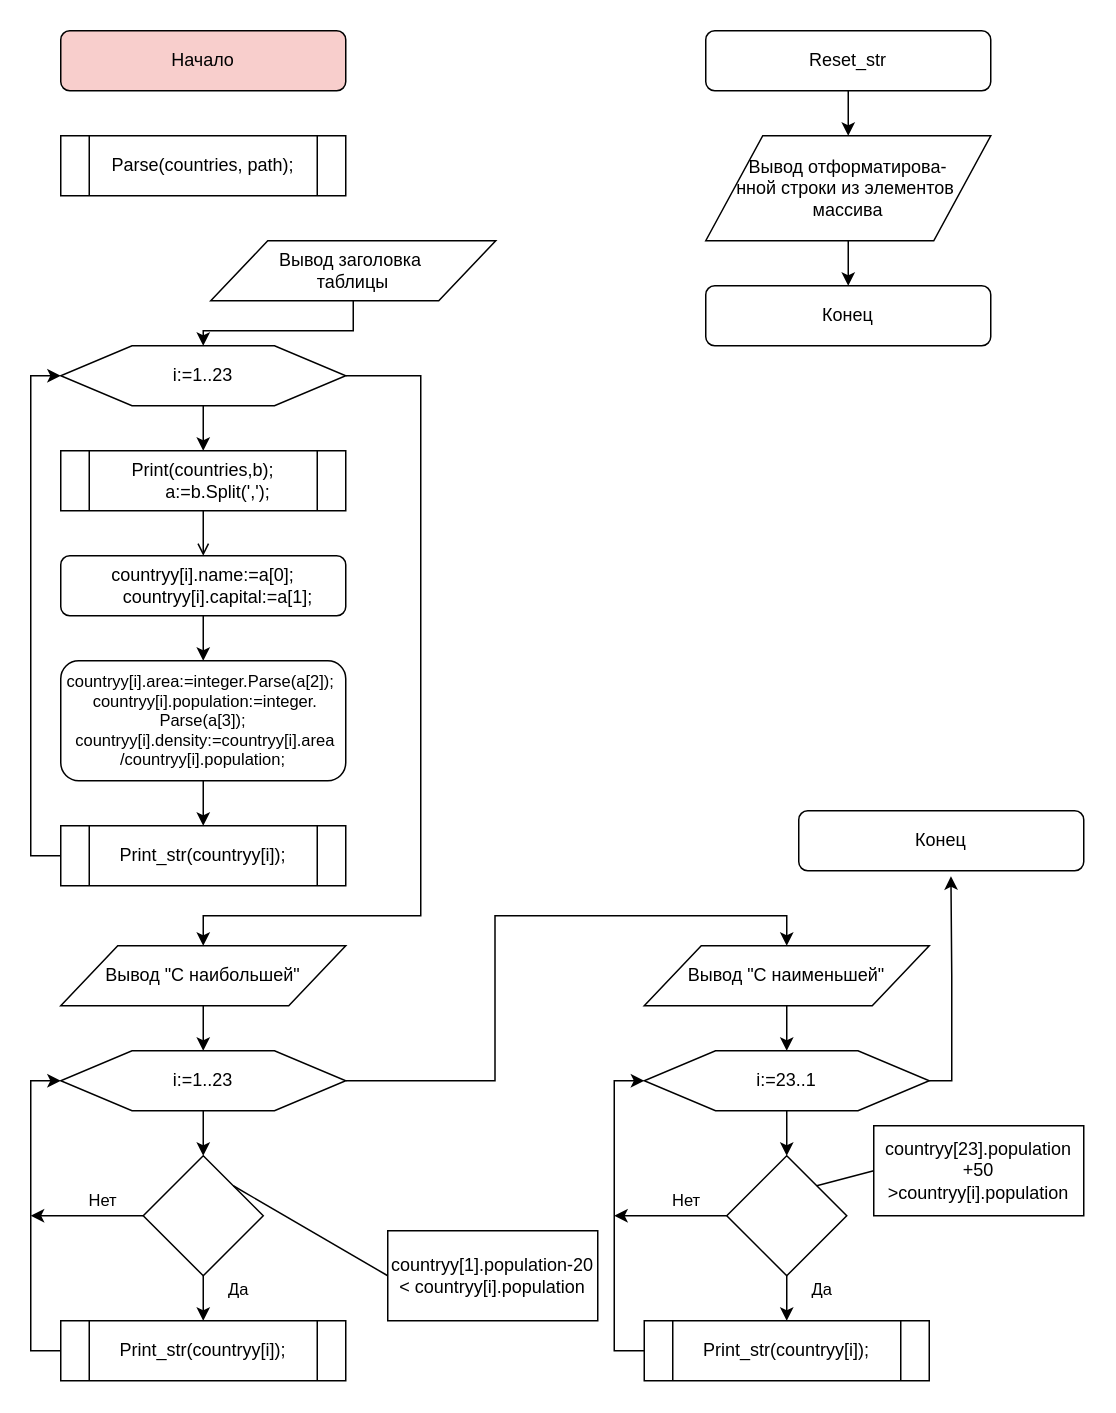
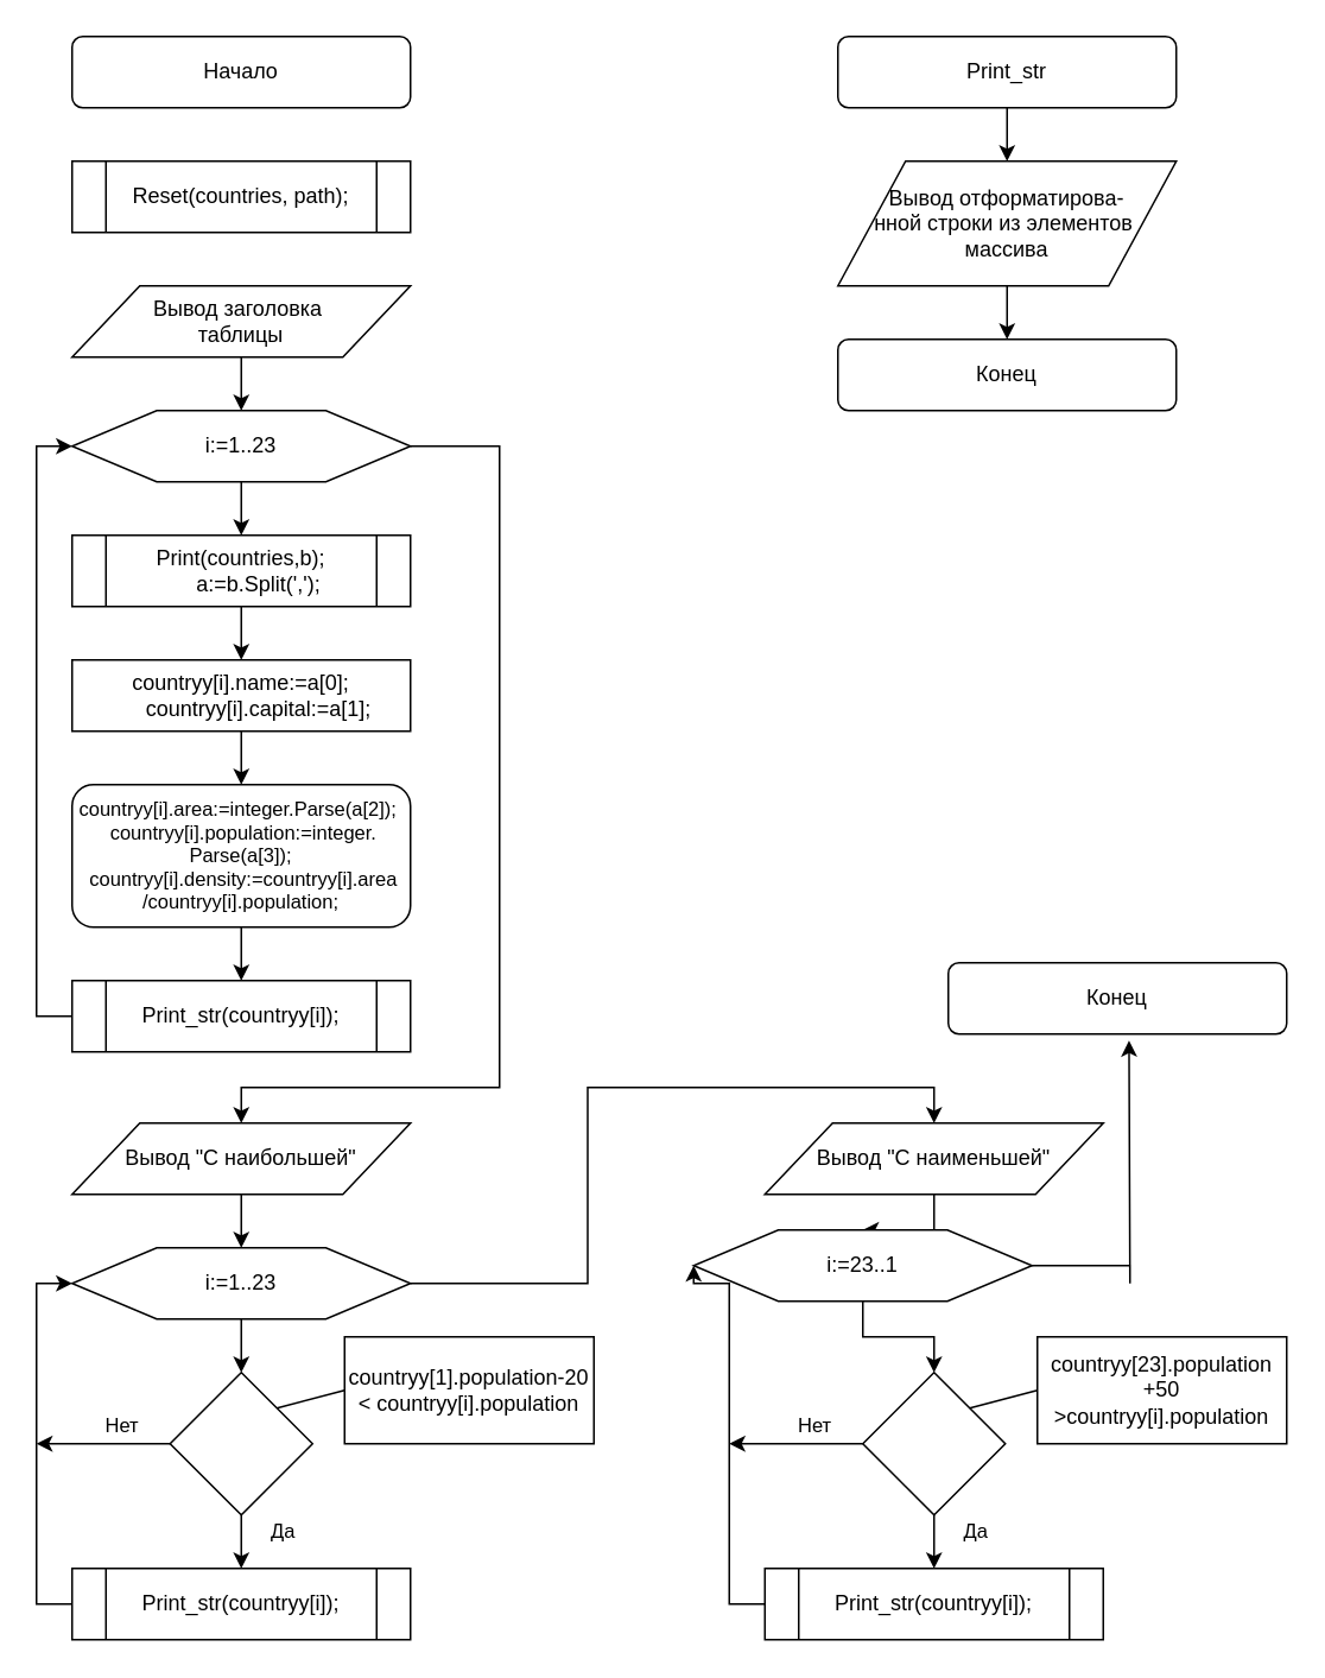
  <mxCell id="0" />
  <mxCell id="1" parent="0" />
- <mxCell id="2" value="Начало" style="rounded=1;whiteSpace=wrap;html=1;fillColor=#f8cecc;" vertex="1" parent="1"><mxGeometry x="40" y="20" width="190" height="40" as="geometry" /></mxCell>
+ <mxCell id="2" value="Начало" style="rounded=1;whiteSpace=wrap;html=1;" vertex="1" parent="1"><mxGeometry x="40" y="20" width="190" height="40" as="geometry" /></mxCell>
  <mxCell id="3" style="edgeStyle=orthogonalEdgeStyle;rounded=0;orthogonalLoop=1;jettySize=auto;html=1;" edge="1" parent="1" source="4" target="6"><mxGeometry relative="1" as="geometry" /></mxCell>
- <mxCell id="4" value="Reset_str" style="rounded=1;whiteSpace=wrap;html=1;" vertex="1" parent="1"><mxGeometry x="470" y="20" width="190" height="40" as="geometry" /></mxCell>
+ <mxCell id="4" value="Print_str" style="rounded=1;whiteSpace=wrap;html=1;" vertex="1" parent="1"><mxGeometry x="470" y="20" width="190" height="40" as="geometry" /></mxCell>
  <mxCell id="5" style="edgeStyle=orthogonalEdgeStyle;rounded=0;orthogonalLoop=1;jettySize=auto;html=1;entryX=0.5;entryY=0;entryDx=0;entryDy=0;" edge="1" parent="1" source="6" target="7"><mxGeometry relative="1" as="geometry" /></mxCell>
  <mxCell id="6" value="Вывод отформатирова-&lt;br&gt;нной строки из элементов&amp;nbsp;&lt;br&gt;массива" style="shape=parallelogram;perimeter=parallelogramPerimeter;whiteSpace=wrap;html=1;" vertex="1" parent="1"><mxGeometry x="470" y="90" width="190" height="70" as="geometry" /></mxCell>
  <mxCell id="7" value="Конец" style="rounded=1;whiteSpace=wrap;html=1;" vertex="1" parent="1"><mxGeometry x="470" y="190" width="190" height="40" as="geometry" /></mxCell>
- <mxCell id="8" value="Parse(countries, path);" style="shape=process;whiteSpace=wrap;html=1;backgroundOutline=1;" vertex="1" parent="1"><mxGeometry x="40" y="90" width="190" height="40" as="geometry" /></mxCell>
+ <mxCell id="8" value="Reset(countries, path);" style="shape=process;whiteSpace=wrap;html=1;backgroundOutline=1;" vertex="1" parent="1"><mxGeometry x="40" y="90" width="190" height="40" as="geometry" /></mxCell>
  <mxCell id="9" style="edgeStyle=orthogonalEdgeStyle;rounded=0;orthogonalLoop=1;jettySize=auto;html=1;entryX=0.5;entryY=0;entryDx=0;entryDy=0;fontSize=11;" edge="1" parent="1" source="11" target="33"><mxGeometry relative="1" as="geometry" /></mxCell>
  <mxCell id="10" style="edgeStyle=orthogonalEdgeStyle;rounded=0;orthogonalLoop=1;jettySize=auto;html=1;fontSize=11;" edge="1" parent="1" source="11"><mxGeometry relative="1" as="geometry"><mxPoint x="20" y="810" as="targetPoint" /></mxGeometry></mxCell>
  <mxCell id="11" value="" style="rhombus;whiteSpace=wrap;html=1;" vertex="1" parent="1"><mxGeometry x="95" y="770" width="80" height="80" as="geometry" /></mxCell>
- <mxCell id="12" style="edgeStyle=orthogonalEdgeStyle;rounded=0;orthogonalLoop=1;jettySize=auto;html=1;fontSize=10;endArrow=open;" edge="1" parent="1" source="13" target="20"><mxGeometry relative="1" as="geometry" /></mxCell>
+ <mxCell id="12" style="edgeStyle=orthogonalEdgeStyle;rounded=0;orthogonalLoop=1;jettySize=auto;html=1;fontSize=10;" edge="1" parent="1" source="13" target="20"><mxGeometry relative="1" as="geometry" /></mxCell>
  <mxCell id="13" value="&lt;div&gt;Print(countries,b);&lt;/div&gt;&lt;div&gt;&amp;nbsp; &amp;nbsp; &amp;nbsp; a:=b.Split(',');&lt;/div&gt;" style="shape=process;whiteSpace=wrap;html=1;backgroundOutline=1;" vertex="1" parent="1"><mxGeometry x="40" y="300" width="190" height="40" as="geometry" /></mxCell>
  <mxCell id="14" style="edgeStyle=orthogonalEdgeStyle;rounded=0;orthogonalLoop=1;jettySize=auto;html=1;entryX=0.5;entryY=0;entryDx=0;entryDy=0;fontSize=11;" edge="1" parent="1" source="15" target="18"><mxGeometry relative="1" as="geometry" /></mxCell>
- <mxCell id="15" value="Вывод заголовка&amp;nbsp;&lt;br&gt;таблицы" style="shape=parallelogram;perimeter=parallelogramPerimeter;whiteSpace=wrap;html=1;" vertex="1" parent="1"><mxGeometry x="140" y="160" width="190" height="40" as="geometry" /></mxCell>
+ <mxCell id="15" value="Вывод заголовка&amp;nbsp;&lt;br&gt;таблицы" style="shape=parallelogram;perimeter=parallelogramPerimeter;whiteSpace=wrap;html=1;" vertex="1" parent="1"><mxGeometry x="40" y="160" width="190" height="40" as="geometry" /></mxCell>
  <mxCell id="16" style="edgeStyle=orthogonalEdgeStyle;rounded=0;orthogonalLoop=1;jettySize=auto;html=1;fontSize=10;" edge="1" parent="1" source="18" target="13"><mxGeometry relative="1" as="geometry" /></mxCell>
  <mxCell id="17" style="edgeStyle=orthogonalEdgeStyle;rounded=0;orthogonalLoop=1;jettySize=auto;html=1;entryX=0.5;entryY=0;entryDx=0;entryDy=0;fontSize=11;" edge="1" parent="1" source="18" target="26"><mxGeometry relative="1" as="geometry"><Array as="points"><mxPoint x="280" y="250" /><mxPoint x="280" y="610" /><mxPoint x="135" y="610" /></Array></mxGeometry></mxCell>
  <mxCell id="18" value="i:=1..23" style="shape=hexagon;perimeter=hexagonPerimeter2;whiteSpace=wrap;html=1;" vertex="1" parent="1"><mxGeometry x="40" y="230" width="190" height="40" as="geometry" /></mxCell>
  <mxCell id="19" style="edgeStyle=orthogonalEdgeStyle;rounded=0;orthogonalLoop=1;jettySize=auto;html=1;fontSize=10;" edge="1" parent="1" source="20" target="22"><mxGeometry relative="1" as="geometry" /></mxCell>
- <mxCell id="20" value="&lt;div&gt;countryy[i].name:=a[0];&lt;/div&gt;&lt;div&gt;&amp;nbsp; &amp;nbsp; &amp;nbsp; countryy[i].capital:=a[1];&lt;/div&gt;" style="rounded=1;whiteSpace=wrap;html=1;" vertex="1" parent="1"><mxGeometry x="40" y="370" width="190" height="40" as="geometry" /></mxCell>
+ <mxCell id="20" value="&lt;div&gt;countryy[i].name:=a[0];&lt;/div&gt;&lt;div&gt;&amp;nbsp; &amp;nbsp; &amp;nbsp; countryy[i].capital:=a[1];&lt;/div&gt;" style="whiteSpace=wrap;html=1;rounded=0;" vertex="1" parent="1"><mxGeometry x="40" y="370" width="190" height="40" as="geometry" /></mxCell>
  <mxCell id="21" style="edgeStyle=orthogonalEdgeStyle;rounded=0;orthogonalLoop=1;jettySize=auto;html=1;entryX=0.5;entryY=0;entryDx=0;entryDy=0;fontSize=11;" edge="1" parent="1" source="22" target="24"><mxGeometry relative="1" as="geometry" /></mxCell>
  <mxCell id="22" value="&lt;div style=&quot;font-size: 11px&quot;&gt;countryy[i].area:=integer.Parse(a[2]);&amp;nbsp; &amp;nbsp;countryy[i].population:=integer.&lt;/div&gt;&lt;div style=&quot;font-size: 11px&quot;&gt;Parse(a[3]);&lt;/div&gt;&lt;div style=&quot;font-size: 11px&quot;&gt;&amp;nbsp;countryy[i].density:=countryy[i].area&lt;/div&gt;&lt;div style=&quot;font-size: 11px&quot;&gt;/countryy[i].population;&lt;/div&gt;" style="rounded=1;whiteSpace=wrap;html=1;fontSize=11;" vertex="1" parent="1"><mxGeometry x="40" y="440" width="190" height="80" as="geometry" /></mxCell>
  <mxCell id="23" style="edgeStyle=orthogonalEdgeStyle;rounded=0;orthogonalLoop=1;jettySize=auto;html=1;entryX=0;entryY=0.5;entryDx=0;entryDy=0;fontSize=11;" edge="1" parent="1" source="24" target="18"><mxGeometry relative="1" as="geometry"><Array as="points"><mxPoint x="20" y="570" /><mxPoint x="20" y="250" /></Array></mxGeometry></mxCell>
  <mxCell id="24" value="Print_str(countryy[i]);" style="shape=process;whiteSpace=wrap;html=1;backgroundOutline=1;" vertex="1" parent="1"><mxGeometry x="40" y="550" width="190" height="40" as="geometry" /></mxCell>
  <mxCell id="25" style="edgeStyle=orthogonalEdgeStyle;rounded=0;orthogonalLoop=1;jettySize=auto;html=1;fontSize=11;" edge="1" parent="1" source="26" target="29"><mxGeometry relative="1" as="geometry" /></mxCell>
  <mxCell id="26" value="Вывод &quot;С наибольшей&quot;" style="shape=parallelogram;perimeter=parallelogramPerimeter;whiteSpace=wrap;html=1;" vertex="1" parent="1"><mxGeometry x="40" y="630" width="190" height="40" as="geometry" /></mxCell>
  <mxCell id="27" style="edgeStyle=orthogonalEdgeStyle;rounded=0;orthogonalLoop=1;jettySize=auto;html=1;entryX=0.5;entryY=0;entryDx=0;entryDy=0;fontSize=11;" edge="1" parent="1" source="29" target="11"><mxGeometry relative="1" as="geometry" /></mxCell>
  <mxCell id="28" style="edgeStyle=orthogonalEdgeStyle;rounded=0;orthogonalLoop=1;jettySize=auto;html=1;entryX=0.5;entryY=0;entryDx=0;entryDy=0;fontSize=8;" edge="1" parent="1" source="29" target="41"><mxGeometry relative="1" as="geometry" /></mxCell>
  <mxCell id="29" value="i:=1..23" style="shape=hexagon;perimeter=hexagonPerimeter2;whiteSpace=wrap;html=1;" vertex="1" parent="1"><mxGeometry x="40" y="700" width="190" height="40" as="geometry" /></mxCell>
- <mxCell id="30" value="&lt;font style=&quot;font-size: 12px&quot;&gt;countryy[1].population-20 &amp;lt; countryy[i].population&lt;/font&gt;" style="rounded=0;whiteSpace=wrap;html=1;fontSize=11;" vertex="1" parent="1"><mxGeometry x="258" y="820" width="140" height="60" as="geometry" /></mxCell>
+ <mxCell id="30" value="&lt;font style=&quot;font-size: 12px&quot;&gt;countryy[1].population-20 &amp;lt; countryy[i].population&lt;/font&gt;" style="rounded=0;whiteSpace=wrap;html=1;fontSize=11;" vertex="1" parent="1"><mxGeometry x="193" y="750" width="140" height="60" as="geometry" /></mxCell>
  <mxCell id="31" value="" style="endArrow=none;html=1;fontSize=11;entryX=1;entryY=0;entryDx=0;entryDy=0;exitX=0;exitY=0.5;exitDx=0;exitDy=0;" edge="1" parent="1" source="30" target="11"><mxGeometry width="50" height="50" relative="1" as="geometry"><mxPoint x="10" y="920" as="sourcePoint" /><mxPoint x="60" y="870" as="targetPoint" /></mxGeometry></mxCell>
  <mxCell id="32" style="edgeStyle=orthogonalEdgeStyle;rounded=0;orthogonalLoop=1;jettySize=auto;html=1;entryX=0;entryY=0.5;entryDx=0;entryDy=0;fontSize=11;" edge="1" parent="1" source="33" target="29"><mxGeometry relative="1" as="geometry"><Array as="points"><mxPoint x="20" y="900" /><mxPoint x="20" y="720" /></Array></mxGeometry></mxCell>
  <mxCell id="33" value="Print_str(countryy[i]);" style="shape=process;whiteSpace=wrap;html=1;backgroundOutline=1;" vertex="1" parent="1"><mxGeometry x="40" y="880" width="190" height="40" as="geometry" /></mxCell>
  <mxCell id="34" value="Да" style="text;html=1;resizable=0;points=[];autosize=1;align=left;verticalAlign=top;spacingTop=-4;fontSize=11;" vertex="1" parent="1"><mxGeometry x="150" y="850" width="30" height="10" as="geometry" /></mxCell>
  <mxCell id="35" value="Нет" style="text;html=1;resizable=0;points=[];autosize=1;align=left;verticalAlign=top;spacingTop=-4;fontSize=11;" vertex="1" parent="1"><mxGeometry x="57" y="791" width="30" height="10" as="geometry" /></mxCell>
  <mxCell id="36" style="edgeStyle=orthogonalEdgeStyle;rounded=0;orthogonalLoop=1;jettySize=auto;html=1;entryX=0.5;entryY=0;entryDx=0;entryDy=0;fontSize=11;" edge="1" source="38" target="47" parent="1"><mxGeometry relative="1" as="geometry" /></mxCell>
  <mxCell id="37" style="edgeStyle=orthogonalEdgeStyle;rounded=0;orthogonalLoop=1;jettySize=auto;html=1;fontSize=11;" edge="1" source="38" parent="1"><mxGeometry relative="1" as="geometry"><mxPoint x="409" y="810" as="targetPoint" /></mxGeometry></mxCell>
  <mxCell id="38" value="" style="rhombus;whiteSpace=wrap;html=1;" vertex="1" parent="1"><mxGeometry x="484" y="770" width="80" height="80" as="geometry" /></mxCell>
  <mxCell id="39" style="edgeStyle=orthogonalEdgeStyle;rounded=0;orthogonalLoop=1;jettySize=auto;html=1;fontSize=11;" edge="1" source="41" target="43" parent="1"><mxGeometry relative="1" as="geometry" /></mxCell>
  <mxCell id="40" style="edgeStyle=orthogonalEdgeStyle;rounded=0;orthogonalLoop=1;jettySize=auto;html=1;entryX=0.534;entryY=1.092;entryDx=0;entryDy=0;entryPerimeter=0;fontSize=8;exitX=1;exitY=0.5;exitDx=0;exitDy=0;" edge="1" parent="1" source="43" target="50"><mxGeometry relative="1" as="geometry"><Array as="points"><mxPoint x="634" y="720" /><mxPoint x="634" y="650" /></Array></mxGeometry></mxCell>
  <mxCell id="41" value="Вывод &quot;С наименьшей&quot;" style="shape=parallelogram;perimeter=parallelogramPerimeter;whiteSpace=wrap;html=1;" vertex="1" parent="1"><mxGeometry x="429" y="630" width="190" height="40" as="geometry" /></mxCell>
  <mxCell id="42" style="edgeStyle=orthogonalEdgeStyle;rounded=0;orthogonalLoop=1;jettySize=auto;html=1;entryX=0.5;entryY=0;entryDx=0;entryDy=0;fontSize=11;" edge="1" source="43" target="38" parent="1"><mxGeometry relative="1" as="geometry" /></mxCell>
- <mxCell id="43" value="i:=23..1" style="shape=hexagon;perimeter=hexagonPerimeter2;whiteSpace=wrap;html=1;" vertex="1" parent="1"><mxGeometry x="429" y="700" width="190" height="40" as="geometry" /></mxCell>
+ <mxCell id="43" value="i:=23..1" style="shape=hexagon;perimeter=hexagonPerimeter2;whiteSpace=wrap;html=1;" vertex="1" parent="1"><mxGeometry x="389" y="690" width="190" height="40" as="geometry" /></mxCell>
  <mxCell id="44" value="&lt;font style=&quot;font-size: 12px&quot;&gt;countryy[23].population&lt;br&gt;+50&lt;br&gt;&amp;gt;countryy[i].population&lt;/font&gt;" style="rounded=0;whiteSpace=wrap;html=1;fontSize=11;" vertex="1" parent="1"><mxGeometry x="582" y="750" width="140" height="60" as="geometry" /></mxCell>
  <mxCell id="45" value="" style="endArrow=none;html=1;fontSize=11;entryX=1;entryY=0;entryDx=0;entryDy=0;exitX=0;exitY=0.5;exitDx=0;exitDy=0;" edge="1" source="44" target="38" parent="1"><mxGeometry width="50" height="50" relative="1" as="geometry"><mxPoint x="399" y="920" as="sourcePoint" /><mxPoint x="449" y="870" as="targetPoint" /></mxGeometry></mxCell>
  <mxCell id="46" style="edgeStyle=orthogonalEdgeStyle;rounded=0;orthogonalLoop=1;jettySize=auto;html=1;entryX=0;entryY=0.5;entryDx=0;entryDy=0;fontSize=11;" edge="1" source="47" target="43" parent="1"><mxGeometry relative="1" as="geometry"><Array as="points"><mxPoint x="409" y="900" /><mxPoint x="409" y="720" /></Array></mxGeometry></mxCell>
  <mxCell id="47" value="Print_str(countryy[i]);" style="shape=process;whiteSpace=wrap;html=1;backgroundOutline=1;" vertex="1" parent="1"><mxGeometry x="429" y="880" width="190" height="40" as="geometry" /></mxCell>
  <mxCell id="48" value="Да" style="text;html=1;resizable=0;points=[];autosize=1;align=left;verticalAlign=top;spacingTop=-4;fontSize=11;" vertex="1" parent="1"><mxGeometry x="539" y="850" width="30" height="10" as="geometry" /></mxCell>
  <mxCell id="49" value="Нет" style="text;html=1;resizable=0;points=[];autosize=1;align=left;verticalAlign=top;spacingTop=-4;fontSize=11;" vertex="1" parent="1"><mxGeometry x="446" y="791" width="30" height="10" as="geometry" /></mxCell>
  <mxCell id="50" value="Конец" style="rounded=1;whiteSpace=wrap;html=1;" vertex="1" parent="1"><mxGeometry x="532" y="540" width="190" height="40" as="geometry" /></mxCell>
